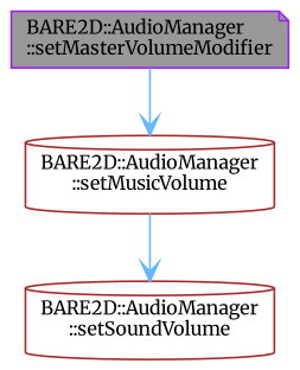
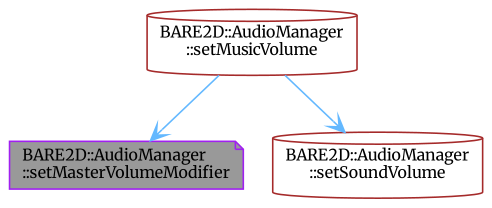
  digraph {
    fontname=Merriweather
    rankdir=TB
    node [color=brown fillcolor=white fontname=Merriweather fontsize=10 shape=cylinder style=filled]
    edge [arrowhead=vee color=steelblue1 fontname=Merriweather fontsize=10 labelfontname=Helvetica labelfontsize=10 style=solid]
    n1 [color=purple fillcolor=grey60 fontcolor=black height=0.2 label="BARE2D::AudioManager\l::setMasterVolumeModifier" shape=note width=0.4]
    n2 [height=0.2 label="BARE2D::AudioManager\l::setMusicVolume" width=0.4]
    n3 [height=0.2 label="BARE2D::AudioManager\l::setSoundVolume" width=0.4]
-   n1 -> n2
+   n2 -> n1
    n2 -> n3
  }
